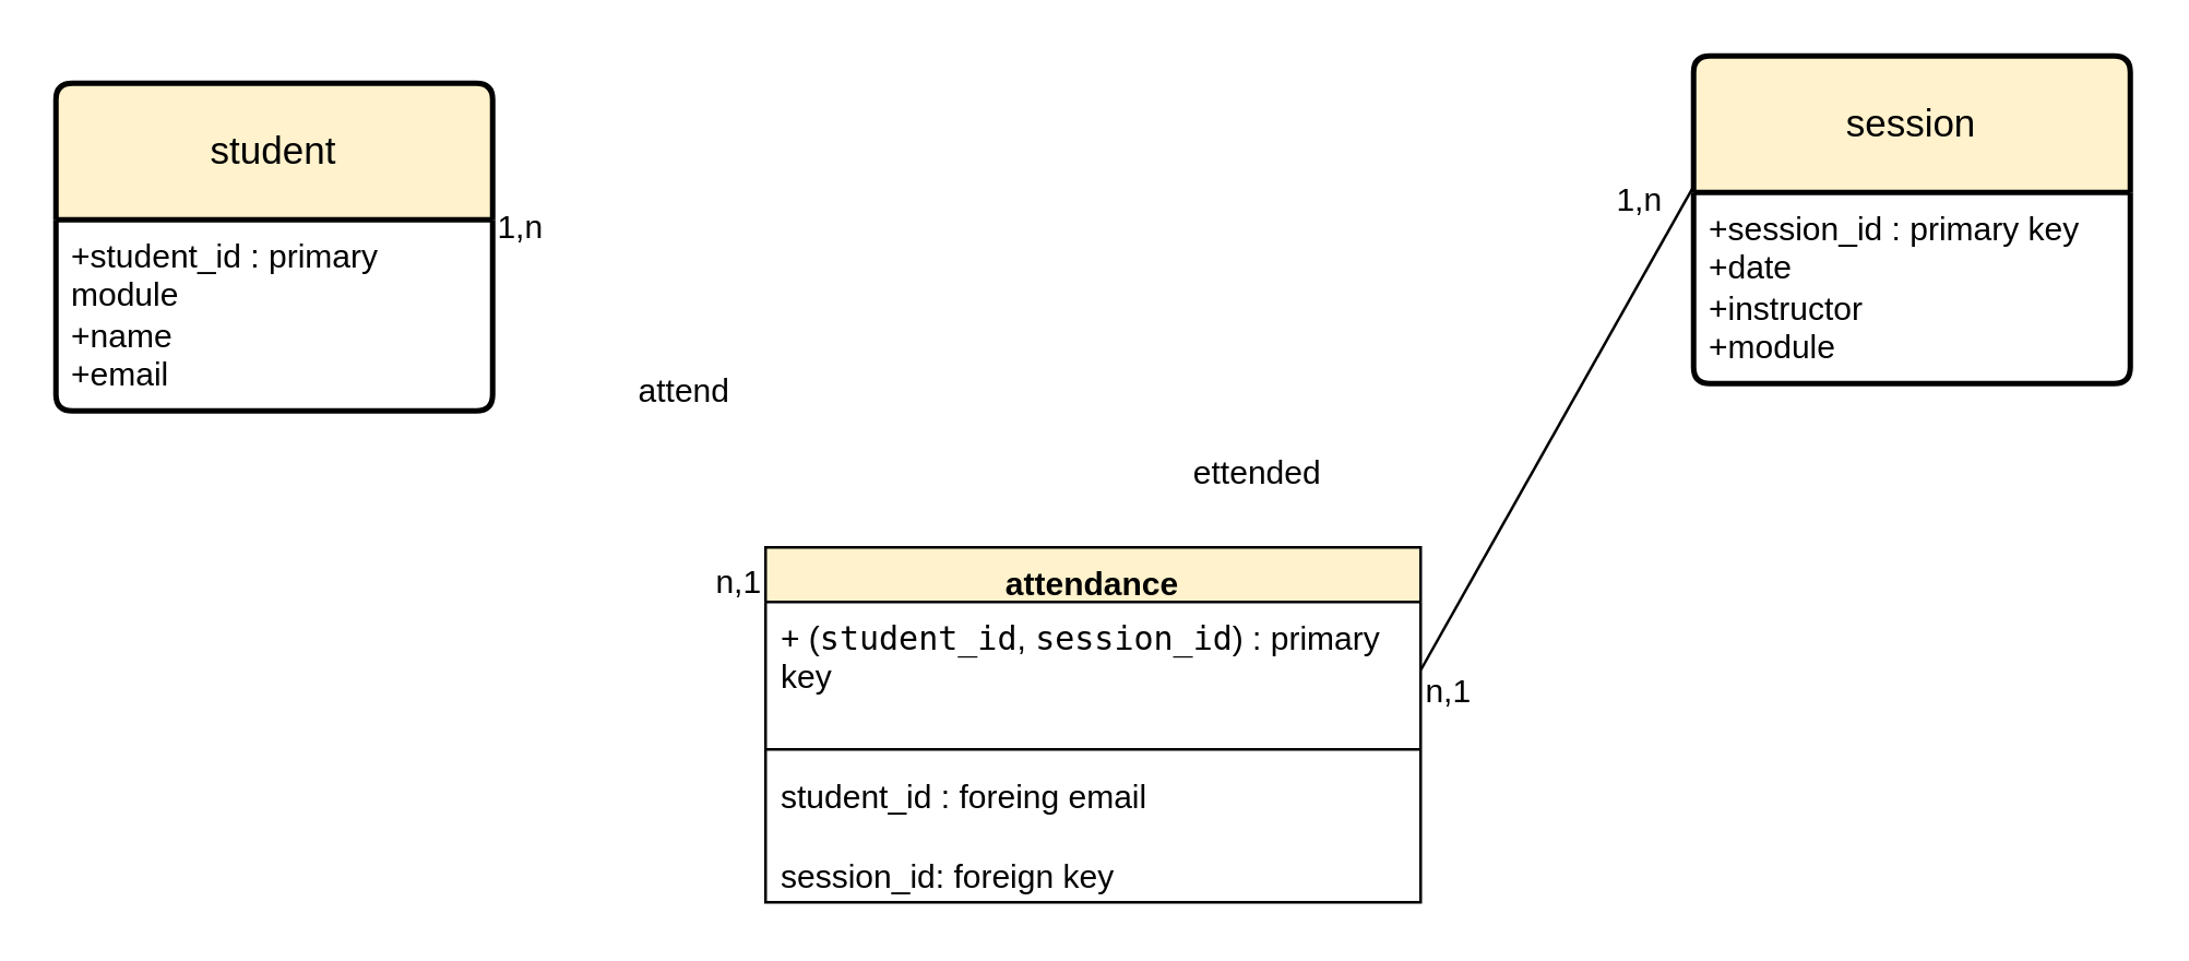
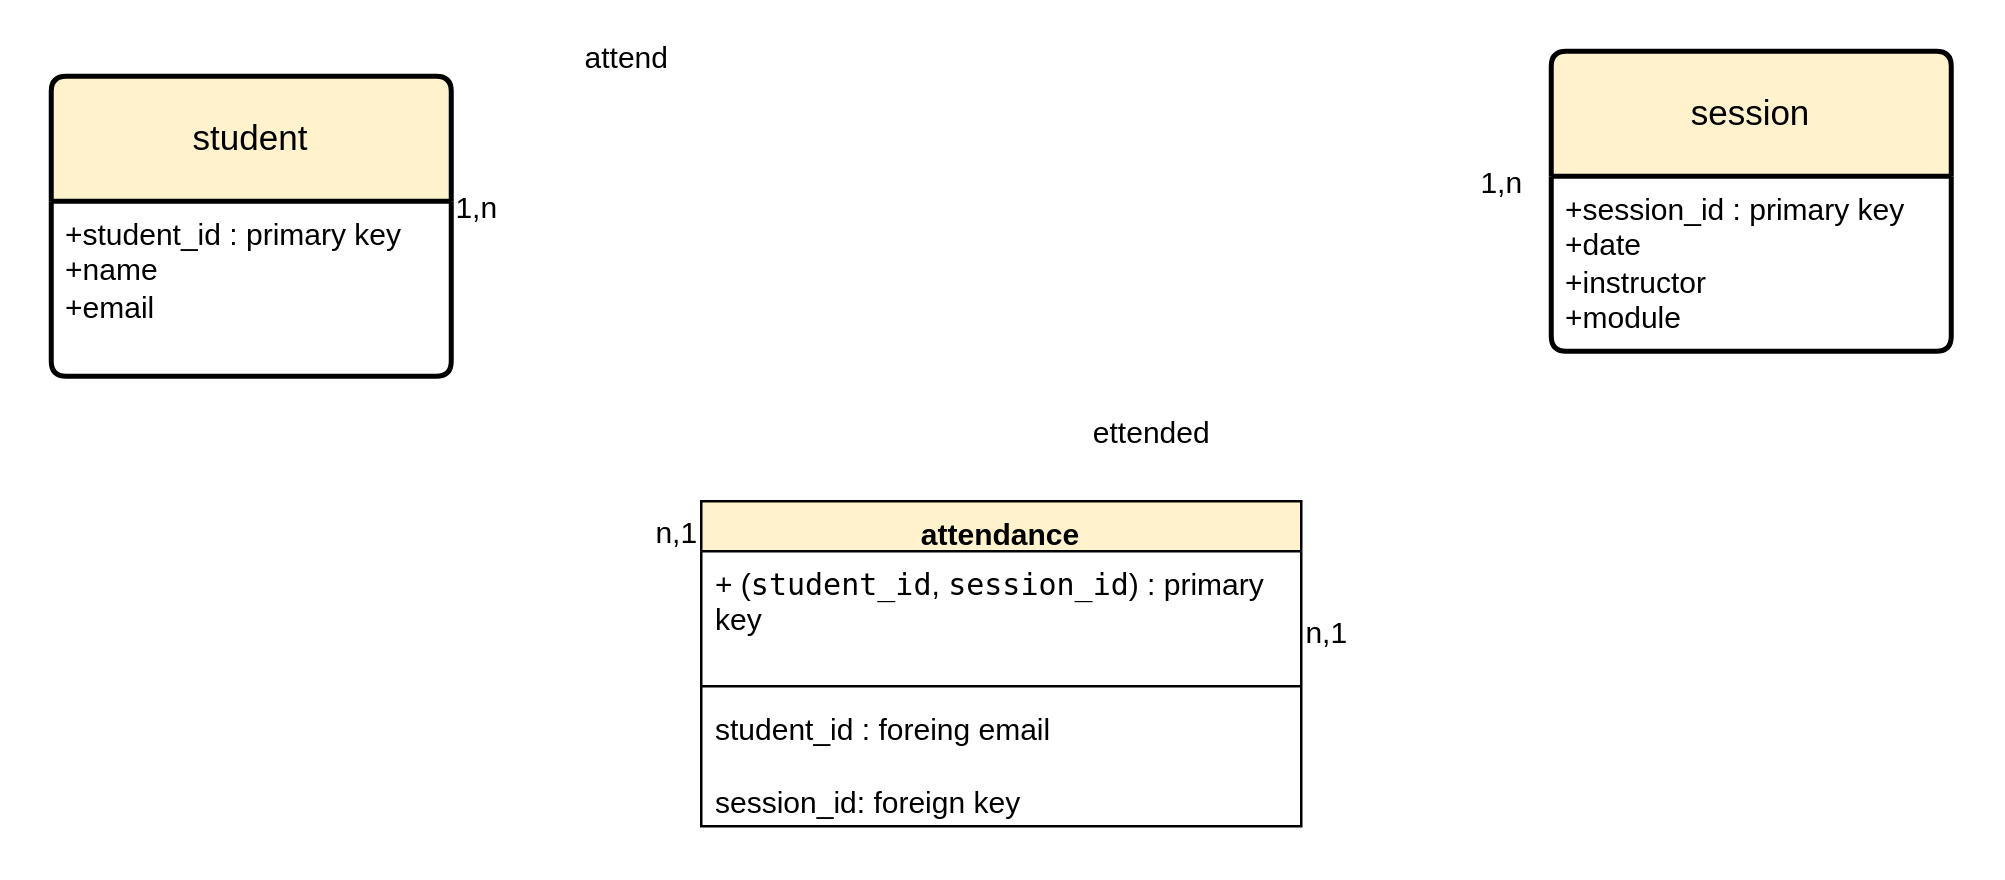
  <mxCell id="0" />
  <mxCell id="1" parent="0" />
  <mxCell id="2" value="" style="line;strokeWidth=1;rotatable=0;dashed=0;labelPosition=right;align=left;verticalAlign=middle;spacingTop=0;spacingLeft=6;points=[];portConstraint=eastwest;" vertex="1" parent="1"><mxGeometry x="620" y="130" width="150" as="geometry" /></mxCell>
  <mxCell id="3" value="student" style="swimlane;childLayout=stackLayout;horizontal=1;startSize=50;horizontalStack=0;rounded=1;fontSize=14;fontStyle=0;strokeWidth=2;resizeParent=0;resizeLast=1;shadow=0;dashed=0;align=center;arcSize=4;whiteSpace=wrap;html=1;fillColor=#FFF2CC;" vertex="1" parent="1"><mxGeometry x="20" y="30" width="160" height="120" as="geometry" /></mxCell>
- <mxCell id="4" value="+student_id : primary module&lt;br&gt;+name&lt;br&gt;+email" style="align=left;strokeColor=none;fillColor=none;spacingLeft=4;spacingRight=4;fontSize=12;verticalAlign=top;resizable=0;rotatable=0;part=1;html=1;whiteSpace=wrap;" vertex="1" parent="3"><mxGeometry y="50" width="160" height="70" as="geometry" /></mxCell>
+ <mxCell id="4" value="+student_id : primary key&lt;br&gt;+name&lt;br&gt;+email" style="align=left;strokeColor=none;fillColor=none;spacingLeft=4;spacingRight=4;fontSize=12;verticalAlign=top;resizable=0;rotatable=0;part=1;html=1;whiteSpace=wrap;" vertex="1" parent="3"><mxGeometry y="50" width="160" height="70" as="geometry" /></mxCell>
  <mxCell id="5" value="session" style="swimlane;childLayout=stackLayout;horizontal=1;startSize=50;horizontalStack=0;rounded=1;fontSize=14;fontStyle=0;strokeWidth=2;resizeParent=0;resizeLast=1;shadow=0;dashed=0;align=center;arcSize=4;whiteSpace=wrap;html=1;fillColor=#FFF2CC;" vertex="1" parent="1"><mxGeometry x="620" y="20" width="160" height="120" as="geometry" /></mxCell>
  <mxCell id="6" value="+session_id : primary key&lt;br&gt;+date&lt;br&gt;+instructor&lt;div&gt;+module&lt;/div&gt;" style="align=left;strokeColor=none;fillColor=none;spacingLeft=4;spacingRight=4;fontSize=12;verticalAlign=top;resizable=0;rotatable=0;part=1;html=1;whiteSpace=wrap;" vertex="1" parent="5"><mxGeometry y="50" width="160" height="70" as="geometry" /></mxCell>
- <mxCell id="7" value="" style="endArrow=none;html=1;rounded=0;exitX=1;exitY=0.5;exitDx=0;exitDy=0;entryX=0;entryY=0.398;entryDx=0;entryDy=0;entryPerimeter=0;" edge="1" parent="1" source="9" target="5"><mxGeometry relative="1" as="geometry"><mxPoint x="470" y="140" as="sourcePoint" /><mxPoint x="640" y="120" as="targetPoint" /></mxGeometry></mxCell>
  <mxCell id="8" value="attendance" style="swimlane;fontStyle=1;align=center;verticalAlign=top;childLayout=stackLayout;horizontal=1;startSize=20;horizontalStack=0;resizeParent=1;resizeParentMax=0;resizeLast=0;collapsible=1;marginBottom=0;whiteSpace=wrap;html=1;fillColor=#FFF2CC;" vertex="1" parent="1"><mxGeometry x="280" y="200" width="240" height="130" as="geometry" /></mxCell>
  <mxCell id="9" value="+ (&lt;code data-end=&quot;1201&quot; data-start=&quot;1189&quot;&gt;student_id&lt;/code&gt;, &lt;code data-end=&quot;1215&quot; data-start=&quot;1203&quot;&gt;session_id&lt;/code&gt;) : primary key" style="text;strokeColor=none;fillColor=none;align=left;verticalAlign=top;spacingLeft=4;spacingRight=4;overflow=hidden;rotatable=0;points=[[0,0.5],[1,0.5]];portConstraint=eastwest;whiteSpace=wrap;html=1;" vertex="1" parent="8"><mxGeometry y="20" width="240" height="50" as="geometry" /></mxCell>
  <mxCell id="10" value="" style="line;strokeWidth=1;fillColor=none;align=left;verticalAlign=middle;spacingTop=-1;spacingLeft=3;spacingRight=3;rotatable=0;labelPosition=right;points=[];portConstraint=eastwest;strokeColor=inherit;" vertex="1" parent="8"><mxGeometry y="70" width="240" height="8" as="geometry" /></mxCell>
  <mxCell id="11" value="student_id : foreing email&lt;div&gt;&lt;br&gt;&lt;/div&gt;&lt;div&gt;session_id: foreign key&lt;/div&gt;" style="text;strokeColor=none;fillColor=none;align=left;verticalAlign=top;spacingLeft=4;spacingRight=4;overflow=hidden;rotatable=0;points=[[0,0.5],[1,0.5]];portConstraint=eastwest;whiteSpace=wrap;html=1;" vertex="1" parent="8"><mxGeometry y="78" width="240" height="52" as="geometry" /></mxCell>
  <mxCell id="12" value="1,n" style="text;html=1;align=center;verticalAlign=middle;resizable=0;points=[];autosize=1;strokeColor=none;fillColor=none;" vertex="1" parent="1"><mxGeometry x="170" y="68" width="40" height="30" as="geometry" /></mxCell>
  <mxCell id="13" value="n,1" style="text;html=1;align=center;verticalAlign=middle;resizable=0;points=[];autosize=1;strokeColor=none;fillColor=none;" vertex="1" parent="1"><mxGeometry x="250" y="198" width="40" height="30" as="geometry" /></mxCell>
  <mxCell id="14" value="n,1" style="text;html=1;align=center;verticalAlign=middle;resizable=0;points=[];autosize=1;strokeColor=none;fillColor=none;" vertex="1" parent="1"><mxGeometry x="510" y="238" width="40" height="30" as="geometry" /></mxCell>
  <mxCell id="15" value="1,n" style="text;html=1;align=center;verticalAlign=middle;resizable=0;points=[];autosize=1;strokeColor=none;fillColor=none;" vertex="1" parent="1"><mxGeometry x="580" y="58" width="40" height="30" as="geometry" /></mxCell>
- <mxCell id="16" value="attend" style="text;html=1;align=center;verticalAlign=middle;resizable=0;points=[];autosize=1;strokeColor=none;fillColor=none;" vertex="1" parent="1"><mxGeometry x="220" y="128" width="60" height="30" as="geometry" /></mxCell>
+ <mxCell id="16" value="attend" style="text;html=1;align=center;verticalAlign=middle;resizable=0;points=[];autosize=1;strokeColor=none;fillColor=none;" vertex="1" parent="1"><mxGeometry x="220" y="8" width="60" height="30" as="geometry" /></mxCell>
  <mxCell id="17" value="ettended" style="text;html=1;align=center;verticalAlign=middle;resizable=0;points=[];autosize=1;strokeColor=none;fillColor=none;" vertex="1" parent="1"><mxGeometry x="425" y="158" width="70" height="30" as="geometry" /></mxCell>
